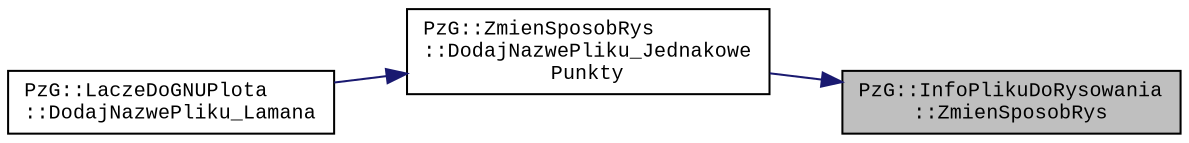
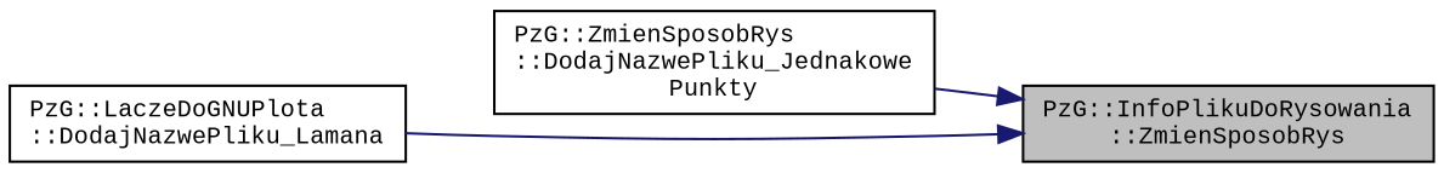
  digraph {
    fontname="Liberation Mono"
    rankdir=RL
    node [color=black fillcolor=white fontname="Liberation Mono" fontsize=10 shape=record style=filled]
    edge [color=midnightblue dir=back fontname="Liberation Mono" fontsize=10 labelfontname=Helvetica labelfontsize=10 style=solid]
    n1 [fillcolor=grey75 fontcolor=black height=0.2 label="PzG::InfoPlikuDoRysowania\l::ZmienSposobRys" width=0.4]
    n2 [height=0.2 label="PzG::ZmienSposobRys\l::DodajNazwePliku_Jednakowe\lPunkty" width=0.4]
    n3 [height=0.2 label="PzG::LaczeDoGNUPlota\l::DodajNazwePliku_Lamana" width=0.4]
    n1 -> n2
-   n2 -> n3
+   n1 -> n3
  }
